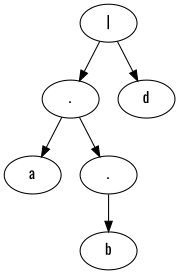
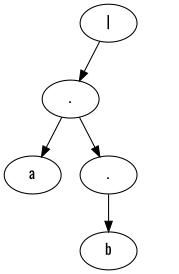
  digraph {
    fontname=Oswald
    node [fontname=Oswald]
    edge [fontname=Oswald]
    n1 [label="|"]
    n2 [label="."]
-   n3 [label=d]
    n4 [label=a]
    n5 [label="."]
    n6 [label=b]
    n1 -> n2
-   n1 -> n3
    n2 -> n4
    n2 -> n5
    n5 -> n6
  }
